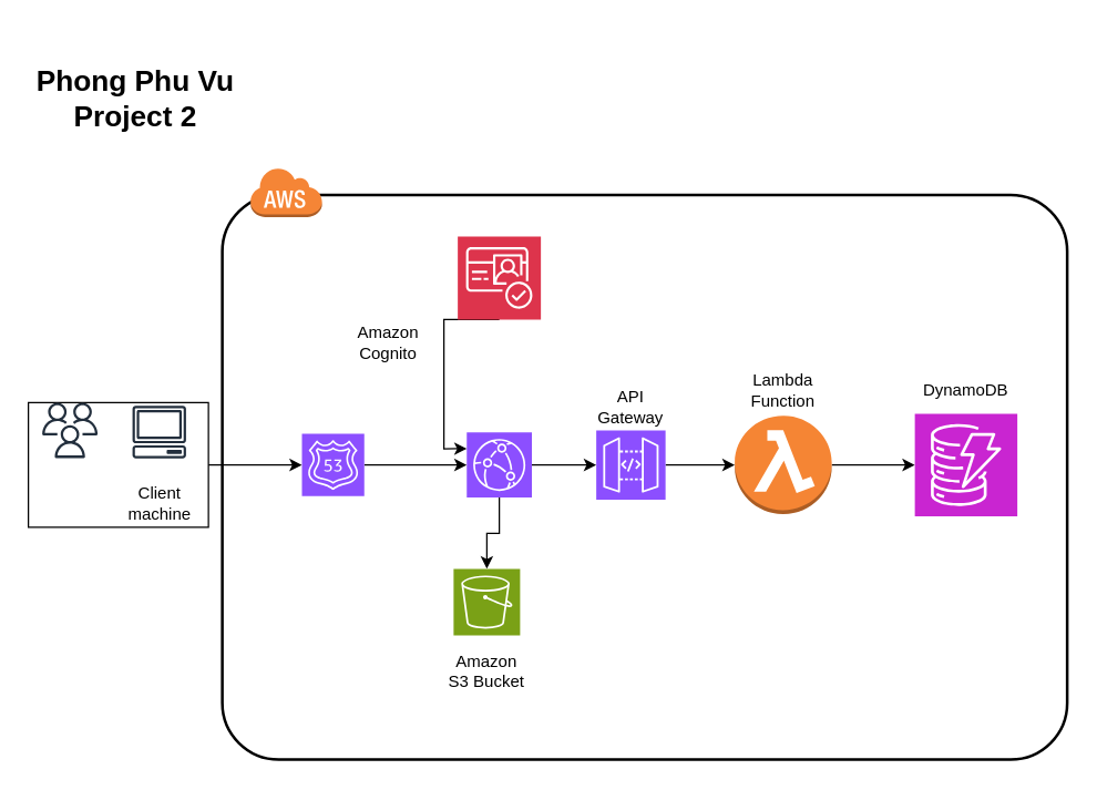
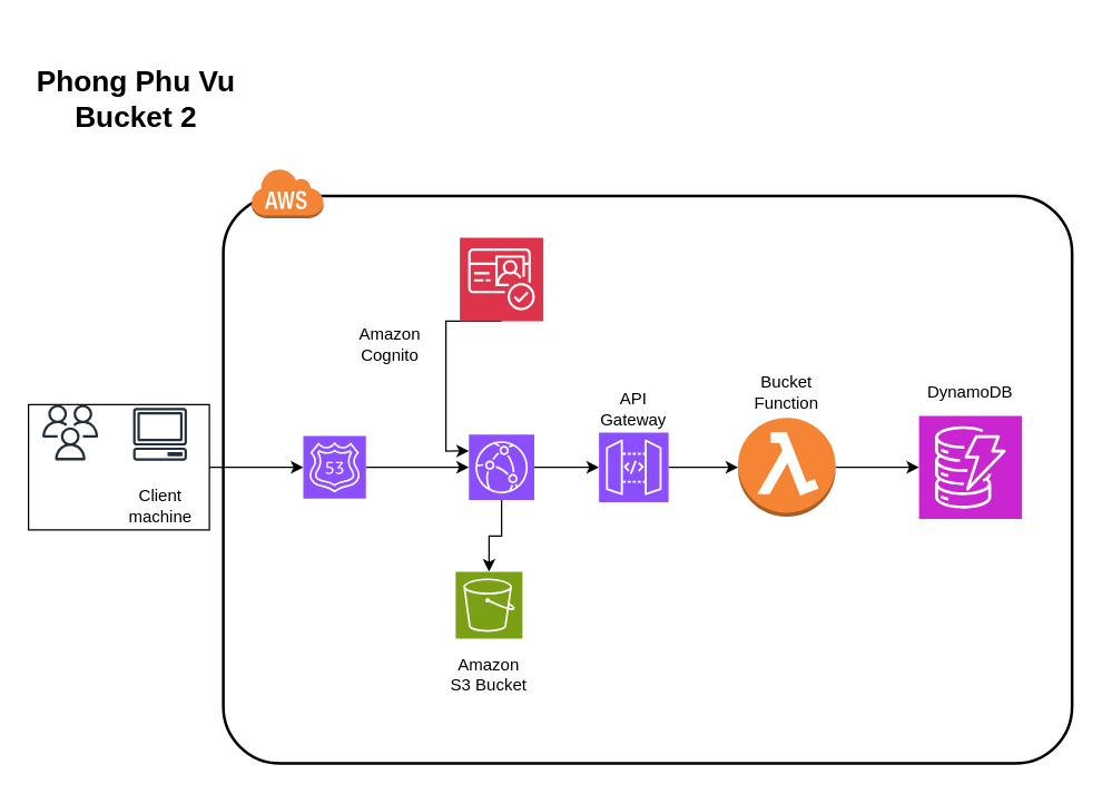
  <mxCell id="0" />
  <mxCell id="1" parent="0" />
  <mxCell id="2" value="" style="group" vertex="1" connectable="0" parent="1"><mxGeometry x="20" y="290" width="130" height="90" as="geometry" /></mxCell>
  <mxCell id="3" value="" style="rounded=0;whiteSpace=wrap;html=1;" vertex="1" parent="2"><mxGeometry width="130" height="90" as="geometry" /></mxCell>
  <mxCell id="4" value="" style="sketch=0;outlineConnect=0;fontColor=#232F3E;gradientColor=none;fillColor=#232F3D;strokeColor=none;dashed=0;verticalLabelPosition=bottom;verticalAlign=top;align=center;html=1;fontSize=12;fontStyle=0;aspect=fixed;pointerEvents=1;shape=mxgraph.aws4.users;" vertex="1" parent="2"><mxGeometry x="10" width="40" height="40" as="geometry" /></mxCell>
  <mxCell id="5" value="" style="sketch=0;outlineConnect=0;fontColor=#232F3E;gradientColor=none;fillColor=#232F3D;strokeColor=none;dashed=0;verticalLabelPosition=bottom;verticalAlign=top;align=center;html=1;fontSize=12;fontStyle=0;aspect=fixed;pointerEvents=1;shape=mxgraph.aws4.client;" vertex="1" parent="2"><mxGeometry x="75" y="2.25" width="39" height="38" as="geometry" /></mxCell>
  <mxCell id="6" value="Client machine" style="text;strokeColor=none;align=center;fillColor=none;html=1;verticalAlign=middle;whiteSpace=wrap;rounded=0;" vertex="1" parent="2"><mxGeometry x="64.5" y="56.25" width="60" height="33.75" as="geometry" /></mxCell>
  <mxCell id="7" style="edgeStyle=orthogonalEdgeStyle;rounded=0;orthogonalLoop=1;jettySize=auto;html=1;exitX=1;exitY=0.5;exitDx=0;exitDy=0;" edge="1" parent="1" source="3" target="15"><mxGeometry relative="1" as="geometry" /></mxCell>
  <mxCell id="8" style="edgeStyle=orthogonalEdgeStyle;rounded=0;orthogonalLoop=1;jettySize=auto;html=1;exitX=0.5;exitY=1;exitDx=0;exitDy=0;exitPerimeter=0;" edge="1" parent="1" source="11" target="17"><mxGeometry relative="1" as="geometry" /></mxCell>
  <mxCell id="9" style="edgeStyle=orthogonalEdgeStyle;rounded=0;orthogonalLoop=1;jettySize=auto;html=1;exitX=1;exitY=0.5;exitDx=0;exitDy=0;exitPerimeter=0;entryX=0;entryY=0.5;entryDx=0;entryDy=0;entryPerimeter=0;" edge="1" parent="1" source="15" target="11"><mxGeometry relative="1" as="geometry" /></mxCell>
  <mxCell id="10" value="" style="group" vertex="1" connectable="0" parent="1"><mxGeometry x="330" y="277.75" width="440" height="270" as="geometry" /></mxCell>
  <mxCell id="11" value="" style="sketch=0;points=[[0,0,0],[0.25,0,0],[0.5,0,0],[0.75,0,0],[1,0,0],[0,1,0],[0.25,1,0],[0.5,1,0],[0.75,1,0],[1,1,0],[0,0.25,0],[0,0.5,0],[0,0.75,0],[1,0.25,0],[1,0.5,0],[1,0.75,0]];outlineConnect=0;fontColor=#232F3E;fillColor=#8C4FFF;strokeColor=#ffffff;dashed=0;verticalLabelPosition=bottom;verticalAlign=top;align=center;html=1;fontSize=12;fontStyle=0;aspect=fixed;shape=mxgraph.aws4.resourceIcon;resIcon=mxgraph.aws4.cloudfront;" vertex="1" parent="10"><mxGeometry x="6.5" y="33.75" width="47" height="47" as="geometry" /></mxCell>
  <mxCell id="12" value="" style="rounded=1;arcSize=10;dashed=0;fillColor=none;gradientColor=none;strokeWidth=2;" vertex="1" parent="10"><mxGeometry x="-170" y="-137.75" width="610" height="407.75" as="geometry" /></mxCell>
  <mxCell id="13" value="" style="dashed=0;html=1;shape=mxgraph.aws3.cloud;fillColor=#F58536;gradientColor=none;dashed=0;" vertex="1" parent="10"><mxGeometry x="-150" y="-157.75" width="52" height="36" as="geometry" /></mxCell>
  <mxCell id="14" value="" style="group" vertex="1" connectable="0" parent="1"><mxGeometry x="210" y="277.75" width="60" height="79.75" as="geometry" /></mxCell>
  <mxCell id="15" value="" style="sketch=0;points=[[0,0,0],[0.25,0,0],[0.5,0,0],[0.75,0,0],[1,0,0],[0,1,0],[0.25,1,0],[0.5,1,0],[0.75,1,0],[1,1,0],[0,0.25,0],[0,0.5,0],[0,0.75,0],[1,0.25,0],[1,0.5,0],[1,0.75,0]];outlineConnect=0;fontColor=#232F3E;fillColor=#8C4FFF;strokeColor=#ffffff;dashed=0;verticalLabelPosition=bottom;verticalAlign=top;align=center;html=1;fontSize=12;fontStyle=0;aspect=fixed;shape=mxgraph.aws4.resourceIcon;resIcon=mxgraph.aws4.route_53;" vertex="1" parent="14"><mxGeometry x="7.5" y="34.75" width="45" height="45" as="geometry" /></mxCell>
  <mxCell id="16" value="" style="group" vertex="1" connectable="0" parent="1"><mxGeometry x="321" y="410" width="60" height="91" as="geometry" /></mxCell>
  <mxCell id="17" value="" style="sketch=0;points=[[0,0,0],[0.25,0,0],[0.5,0,0],[0.75,0,0],[1,0,0],[0,1,0],[0.25,1,0],[0.5,1,0],[0.75,1,0],[1,1,0],[0,0.25,0],[0,0.5,0],[0,0.75,0],[1,0.25,0],[1,0.5,0],[1,0.75,0]];outlineConnect=0;fontColor=#232F3E;fillColor=#7AA116;strokeColor=#ffffff;dashed=0;verticalLabelPosition=bottom;verticalAlign=top;align=center;html=1;fontSize=12;fontStyle=0;aspect=fixed;shape=mxgraph.aws4.resourceIcon;resIcon=mxgraph.aws4.s3;" vertex="1" parent="16"><mxGeometry x="6" width="48" height="48" as="geometry" /></mxCell>
  <mxCell id="18" value="Amazon&lt;br&gt;S3 Bucket" style="text;strokeColor=none;align=center;fillColor=none;html=1;verticalAlign=middle;whiteSpace=wrap;rounded=0;" vertex="1" parent="16"><mxGeometry y="57.25" width="60" height="33.75" as="geometry" /></mxCell>
  <mxCell id="19" style="edgeStyle=orthogonalEdgeStyle;rounded=0;orthogonalLoop=1;jettySize=auto;html=1;exitX=1;exitY=0.5;exitDx=0;exitDy=0;exitPerimeter=0;" edge="1" parent="1" source="20" target="24"><mxGeometry relative="1" as="geometry" /></mxCell>
  <mxCell id="20" value="" style="sketch=0;points=[[0,0,0],[0.25,0,0],[0.5,0,0],[0.75,0,0],[1,0,0],[0,1,0],[0.25,1,0],[0.5,1,0],[0.75,1,0],[1,1,0],[0,0.25,0],[0,0.5,0],[0,0.75,0],[1,0.25,0],[1,0.5,0],[1,0.75,0]];outlineConnect=0;fontColor=#232F3E;fillColor=#8C4FFF;strokeColor=#ffffff;dashed=0;verticalLabelPosition=bottom;verticalAlign=top;align=center;html=1;fontSize=12;fontStyle=0;aspect=fixed;shape=mxgraph.aws4.resourceIcon;resIcon=mxgraph.aws4.api_gateway;" vertex="1" parent="1"><mxGeometry x="430" y="310" width="50" height="50" as="geometry" /></mxCell>
  <mxCell id="21" style="edgeStyle=orthogonalEdgeStyle;rounded=0;orthogonalLoop=1;jettySize=auto;html=1;exitX=1;exitY=0.5;exitDx=0;exitDy=0;exitPerimeter=0;entryX=0;entryY=0.5;entryDx=0;entryDy=0;entryPerimeter=0;" edge="1" parent="1" source="11" target="20"><mxGeometry relative="1" as="geometry" /></mxCell>
  <mxCell id="22" value="API Gateway" style="text;strokeColor=none;align=center;fillColor=none;html=1;verticalAlign=middle;whiteSpace=wrap;rounded=0;" vertex="1" parent="1"><mxGeometry x="420" y="276.25" width="70" height="33.75" as="geometry" /></mxCell>
  <mxCell id="23" style="edgeStyle=orthogonalEdgeStyle;rounded=0;orthogonalLoop=1;jettySize=auto;html=1;exitX=1;exitY=0.5;exitDx=0;exitDy=0;exitPerimeter=0;entryX=0;entryY=0.5;entryDx=0;entryDy=0;entryPerimeter=0;" edge="1" parent="1" source="24" target="28"><mxGeometry relative="1" as="geometry"><mxPoint x="650" y="335" as="targetPoint" /></mxGeometry></mxCell>
  <mxCell id="24" value="" style="outlineConnect=0;dashed=0;verticalLabelPosition=bottom;verticalAlign=top;align=center;html=1;shape=mxgraph.aws3.lambda_function;fillColor=#F58534;gradientColor=none;" vertex="1" parent="1"><mxGeometry x="530" y="299.5" width="70" height="71" as="geometry" /></mxCell>
  <mxCell id="25" style="edgeStyle=orthogonalEdgeStyle;rounded=0;orthogonalLoop=1;jettySize=auto;html=1;exitX=0.5;exitY=1;exitDx=0;exitDy=0;exitPerimeter=0;entryX=0;entryY=0.25;entryDx=0;entryDy=0;entryPerimeter=0;" edge="1" parent="1" source="26" target="11"><mxGeometry relative="1" as="geometry"><Array as="points"><mxPoint x="320" y="230" /><mxPoint x="320" y="323" /></Array></mxGeometry></mxCell>
  <mxCell id="26" value="" style="sketch=0;points=[[0,0,0],[0.25,0,0],[0.5,0,0],[0.75,0,0],[1,0,0],[0,1,0],[0.25,1,0],[0.5,1,0],[0.75,1,0],[1,1,0],[0,0.25,0],[0,0.5,0],[0,0.75,0],[1,0.25,0],[1,0.5,0],[1,0.75,0]];outlineConnect=0;fontColor=#232F3E;fillColor=#DD344C;strokeColor=#ffffff;dashed=0;verticalLabelPosition=bottom;verticalAlign=top;align=center;html=1;fontSize=12;fontStyle=0;aspect=fixed;shape=mxgraph.aws4.resourceIcon;resIcon=mxgraph.aws4.cognito;" vertex="1" parent="1"><mxGeometry x="330" y="170" width="60" height="60" as="geometry" /></mxCell>
  <mxCell id="27" value="Amazon&lt;br&gt;Cognito" style="text;strokeColor=none;align=center;fillColor=none;html=1;verticalAlign=middle;whiteSpace=wrap;rounded=0;" vertex="1" parent="1"><mxGeometry x="245" y="230" width="70" height="33.75" as="geometry" /></mxCell>
  <mxCell id="28" value="" style="sketch=0;points=[[0,0,0],[0.25,0,0],[0.5,0,0],[0.75,0,0],[1,0,0],[0,1,0],[0.25,1,0],[0.5,1,0],[0.75,1,0],[1,1,0],[0,0.25,0],[0,0.5,0],[0,0.75,0],[1,0.25,0],[1,0.5,0],[1,0.75,0]];outlineConnect=0;fontColor=#232F3E;fillColor=#C925D1;strokeColor=#ffffff;dashed=0;verticalLabelPosition=bottom;verticalAlign=top;align=center;html=1;fontSize=12;fontStyle=0;aspect=fixed;shape=mxgraph.aws4.resourceIcon;resIcon=mxgraph.aws4.dynamodb;" vertex="1" parent="1"><mxGeometry x="660" y="298" width="74" height="74" as="geometry" /></mxCell>
- <mxCell id="29" value="Lambda Function" style="text;strokeColor=none;align=center;fillColor=none;html=1;verticalAlign=middle;whiteSpace=wrap;rounded=0;" vertex="1" parent="1"><mxGeometry x="530" y="263.75" width="70" height="33.75" as="geometry" /></mxCell>
+ <mxCell id="29" value="Bucket Function" style="text;strokeColor=none;align=center;fillColor=none;html=1;verticalAlign=middle;whiteSpace=wrap;rounded=0;" vertex="1" parent="1"><mxGeometry x="530" y="263.75" width="70" height="33.75" as="geometry" /></mxCell>
  <mxCell id="30" value="DynamoDB" style="text;strokeColor=none;align=center;fillColor=none;html=1;verticalAlign=middle;whiteSpace=wrap;rounded=0;" vertex="1" parent="1"><mxGeometry x="662" y="263.75" width="70" height="33.75" as="geometry" /></mxCell>
- <mxCell id="31" value="&lt;b style=&quot;font-size: 21px;&quot;&gt;Phong Phu Vu&lt;br style=&quot;font-size: 21px;&quot;&gt;Project 2&lt;/b&gt;" style="text;strokeColor=none;align=center;fillColor=none;html=1;verticalAlign=middle;whiteSpace=wrap;rounded=0;fontSize=21;" vertex="1" parent="1"><mxGeometry x="20" width="155" height="100" as="geometry" y="20" /></mxCell>
+ <mxCell id="31" value="&lt;b style=&quot;font-size: 21px;&quot;&gt;Phong Phu Vu&lt;br style=&quot;font-size: 21px;&quot;&gt;Bucket 2&lt;/b&gt;" style="text;strokeColor=none;align=center;fillColor=none;html=1;verticalAlign=middle;whiteSpace=wrap;rounded=0;fontSize=21;" vertex="1" parent="1"><mxGeometry x="20" width="155" height="100" as="geometry" y="20" /></mxCell>
